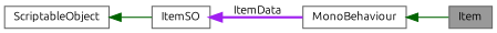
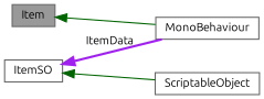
  digraph {
    fontname=Ubuntu
    rankdir=LR
    node [color=gray40 fillcolor=white fontname=Ubuntu fontsize=10 shape=box style=filled]
    edge [color=darkgreen dir=back fontname=Ubuntu fontsize=10 labelfontname=Helvetica labelfontsize=10 style=solid]
    n1 [fillcolor=grey60 fontcolor=black height=0.2 label=Item width=0.4]
    n2 [height=0.2 label=MonoBehaviour width=0.4]
    n3 [height=0.2 label=ItemSO width=0.4]
    n4 [height=0.2 label=ScriptableObject width=0.4]
-   n2 -> n1
+   n1 -> n2
    n3 -> n2 [color=purple label=" ItemData" style=bold]
-   n4 -> n3
+   n3 -> n4
  }
